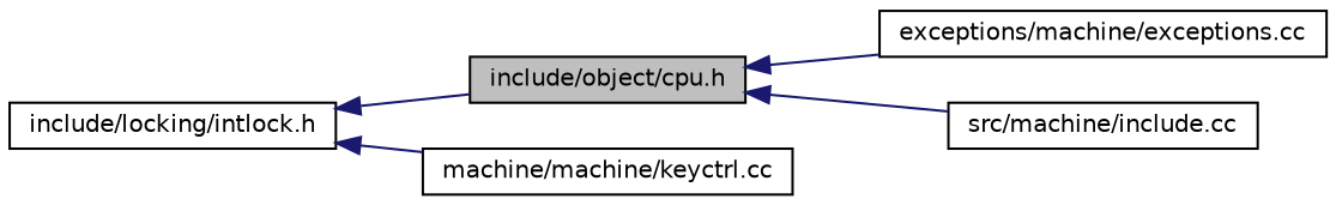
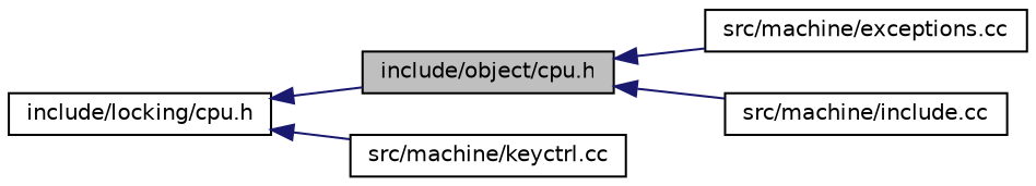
  digraph {
    rankdir=LR
    node [color=black fontname=Helvetica fontsize=10 shape=record]
    edge [color=midnightblue dir=back fontname=Helvetica fontsize=10 labelfontname=Helvetica labelfontsize=10 style=solid]
    n1 [fillcolor=grey75 fontcolor=black height=0.2 label="include/object/cpu.h" style=filled width=0.4]
-   n2 [height=0.2 label="exceptions/machine/exceptions.cc" width=0.4]
+   n2 [height=0.2 label="src/machine/exceptions.cc" width=0.4]
    n3 [height=0.2 label="src/machine/include.cc" width=0.4]
-   n4 [height=0.2 label="include/locking/intlock.h" width=0.4]
-   n5 [height=0.2 label="machine/machine/keyctrl.cc" width=0.4]
+   n4 [height=0.2 label="include/locking/cpu.h" width=0.4]
+   n5 [height=0.2 label="src/machine/keyctrl.cc" width=0.4]
    n1 -> n2
    n1 -> n3
    n4 -> n1
    n4 -> n5
  }
